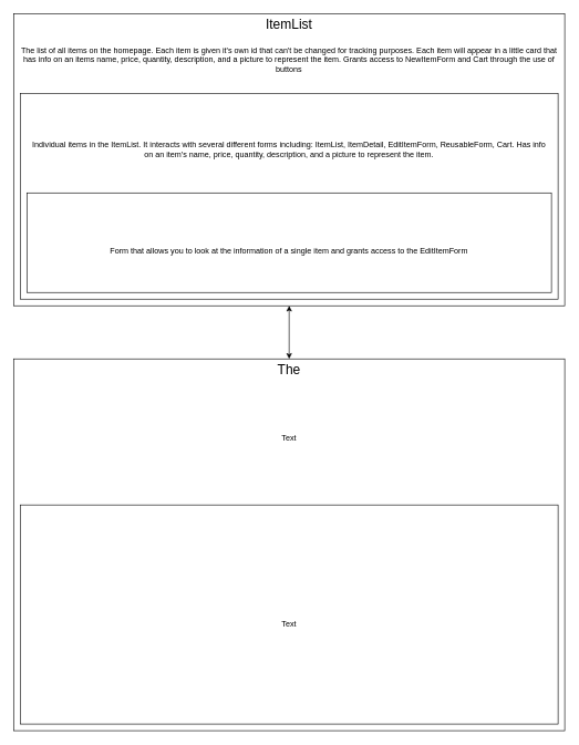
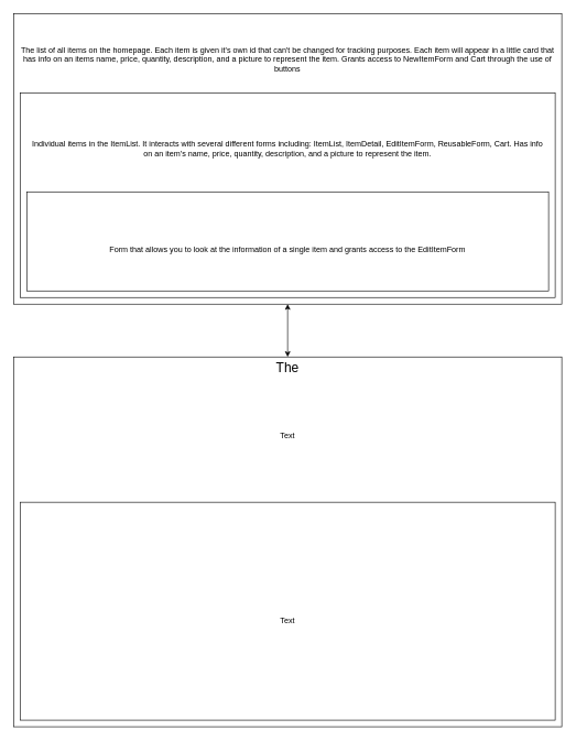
  <mxCell id="0" />
  <mxCell id="1" parent="0" />
  <mxCell id="2" value="" style="rounded=0;whiteSpace=wrap;html=1;" parent="1" vertex="1"><mxGeometry x="20" width="830" height="440" as="geometry" y="20" /></mxCell>
  <mxCell id="3" value="" style="rounded=0;whiteSpace=wrap;html=1;" parent="1" vertex="1"><mxGeometry x="20" y="540" width="830" height="560" as="geometry" /></mxCell>
  <mxCell id="4" value="" style="endArrow=classic;startArrow=classic;html=1;exitX=0.5;exitY=0;exitDx=0;exitDy=0;entryX=0.5;entryY=1;entryDx=0;entryDy=0;" parent="1" source="3" target="2" edge="1"><mxGeometry width="50" height="50" relative="1" as="geometry"><mxPoint x="420" y="390" as="sourcePoint" /><mxPoint x="470" y="340" as="targetPoint" /></mxGeometry></mxCell>
  <mxCell id="5" value="" style="rounded=0;whiteSpace=wrap;html=1;" parent="1" vertex="1"><mxGeometry x="30" y="140" width="810" height="310" as="geometry" /></mxCell>
  <mxCell id="6" value="" style="rounded=0;whiteSpace=wrap;html=1;" parent="1" vertex="1"><mxGeometry x="40" y="290" width="790" height="150" as="geometry" /></mxCell>
  <mxCell id="7" value="" style="rounded=0;whiteSpace=wrap;html=1;" parent="1" vertex="1"><mxGeometry x="30" y="760" width="810" height="330" as="geometry" /></mxCell>
- <mxCell id="8" value="ItemList" style="text;html=1;strokeColor=none;fillColor=none;align=center;verticalAlign=middle;whiteSpace=wrap;rounded=0;fontSize=20;" parent="1" vertex="1"><mxGeometry x="325" width="220" height="30" as="geometry" y="20" /></mxCell>
  <mxCell id="9" value="The" style="text;html=1;strokeColor=none;fillColor=none;align=center;verticalAlign=middle;whiteSpace=wrap;rounded=0;fontSize=20;" vertex="1" parent="1"><mxGeometry x="325" y="540" width="220" height="30" as="geometry" /></mxCell>
  <mxCell id="10" value="The list of all items on the homepage. Each item is given it's own id that can't be changed for tracking purposes. Each item will appear in a little card that has info on an items name, price, quantity, description, and a picture to represent the item. Grants access to NewItemForm and Cart through the use of buttons" style="text;html=1;strokeColor=none;fillColor=none;align=center;verticalAlign=middle;whiteSpace=wrap;rounded=0;fontStyle=0" vertex="1" parent="1"><mxGeometry x="30" y="50" width="810" height="80" as="geometry" /></mxCell>
  <mxCell id="11" value="Individual items in the ItemList. It interacts with several different forms including: ItemList, ItemDetail, EditItemForm, ReusableForm, Cart. Has info on an item's name, price, quantity, description, and a picture to represent the item." style="text;html=1;strokeColor=none;fillColor=none;align=center;verticalAlign=middle;whiteSpace=wrap;rounded=0;" vertex="1" parent="1"><mxGeometry x="40" y="170" width="790" height="110" as="geometry" /></mxCell>
  <mxCell id="12" value="Form that allows you to look at the information of a single item and grants access to the EditItemForm" style="text;html=1;strokeColor=none;fillColor=none;align=center;verticalAlign=middle;whiteSpace=wrap;rounded=0;" vertex="1" parent="1"><mxGeometry x="50" y="325" width="770" height="105" as="geometry" /></mxCell>
  <mxCell id="13" value="Text" style="text;html=1;strokeColor=none;fillColor=none;align=center;verticalAlign=middle;whiteSpace=wrap;rounded=0;" vertex="1" parent="1"><mxGeometry x="30" y="570" width="810" height="180" as="geometry" /></mxCell>
  <mxCell id="14" value="Text" style="text;html=1;strokeColor=none;fillColor=none;align=center;verticalAlign=middle;whiteSpace=wrap;rounded=0;" vertex="1" parent="1"><mxGeometry x="40" y="800" width="790" height="280" as="geometry" /></mxCell>
